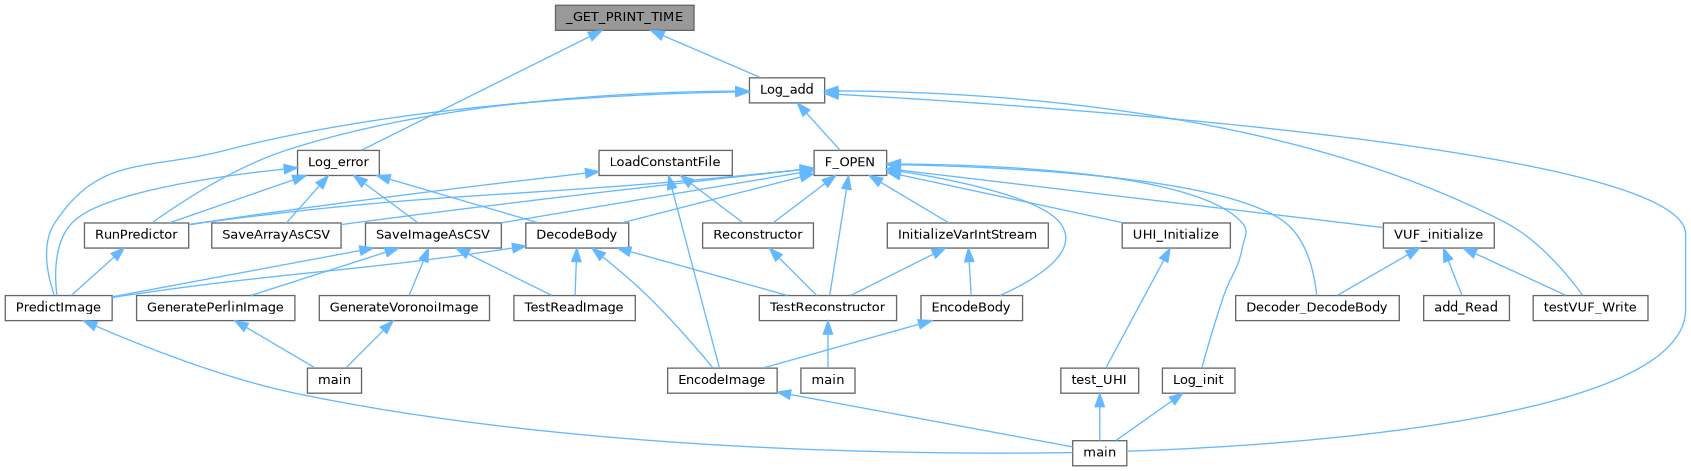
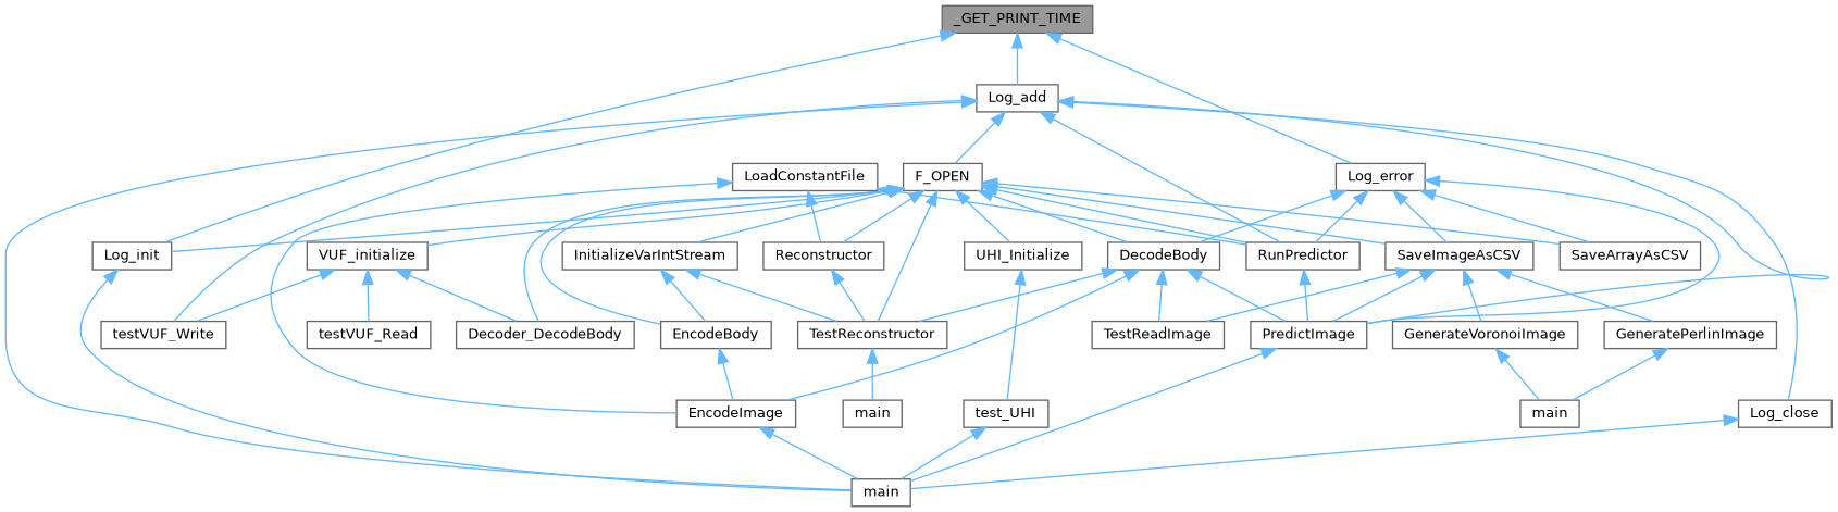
  digraph {
    rankdir=TB
    node [color=grey40 fillcolor=white fontname=Helvetica fontsize=10 shape=box style=filled]
    edge [color=steelblue1 dir=back fontname=Helvetica fontsize=10 labelfontname=Helvetica labelfontsize=10 style=solid]
    n1 [color=gray40 fillcolor=grey60 fontcolor=black height=0.2 label=_GET_PRINT_TIME width=0.4]
    n2 [height=0.2 label=Log_add width=0.4]
    n3 [height=0.2 label=Log_init width=0.4]
    n4 [height=0.2 label=Log_error width=0.4]
    n5 [height=0.2 label=F_OPEN width=0.4]
    n6 [height=0.2 label=main width=0.4]
    n7 [height=0.2 label=RunPredictor width=0.4]
    n8 [height=0.2 label=PredictImage width=0.4]
    n9 [height=0.2 label=testVUF_Write width=0.4]
+   n10 [height=0.2 label=Log_close width=0.4]
    n11 [height=0.2 label=DecodeBody width=0.4]
    n12 [height=0.2 label=SaveArrayAsCSV width=0.4]
    n13 [height=0.2 label=SaveImageAsCSV width=0.4]
    n14 [height=0.2 label=Decoder_DecodeBody width=0.4]
    n15 [height=0.2 label=EncodeBody width=0.4]
    n16 [height=0.2 label=InitializeVarIntStream width=0.4]
    n17 [height=0.2 label=TestReconstructor width=0.4]
    n18 [height=0.2 label=UHI_Initialize width=0.4]
    n19 [height=0.2 label=VUF_initialize width=0.4]
    n20 [height=0.2 label=Reconstructor width=0.4]
    n21 [height=0.2 label=EncodeImage width=0.4]
    n22 [height=0.2 label=LoadConstantFile width=0.4]
    n23 [height=0.2 label=main width=0.4]
    n24 [height=0.2 label=TestReadImage width=0.4]
    n25 [height=0.2 label=GeneratePerlinImage width=0.4]
    n26 [height=0.2 label=GenerateVoronoiImage width=0.4]
    n27 [height=0.2 label=test_UHI width=0.4]
-   n28 [height=0.2 label=add_Read width=0.4]
+   n28 [height=0.2 label=testVUF_Read width=0.4]
    n29 [height=0.2 label=main width=0.4]
    n1 -> n2
+   n1 -> n3
    n1 -> n4
    n2 -> n5
    n2 -> n6
    n2 -> n7
    n2 -> n8
    n2 -> n9
+   n2 -> n10
    n3 -> n6
    n4 -> n7
    n4 -> n8
    n4 -> n11
    n4 -> n12
    n4 -> n13
    n5 -> n3
    n5 -> n7
    n5 -> n11
    n5 -> n12
    n5 -> n13
    n5 -> n14
    n5 -> n15
    n5 -> n16
    n5 -> n17
    n5 -> n18
    n5 -> n19
    n5 -> n20
    n7 -> n8
    n8 -> n6
+   n10 -> n6
    n11 -> n8
    n11 -> n17
    n11 -> n21
    n11 -> n24
    n13 -> n8
    n13 -> n24
    n13 -> n25
    n13 -> n26
    n15 -> n21
    n16 -> n15
    n16 -> n17
    n17 -> n23
    n18 -> n27
    n19 -> n9
    n19 -> n14
    n19 -> n28
    n20 -> n17
    n21 -> n6
    n22 -> n7
    n22 -> n20
    n22 -> n21
    n25 -> n29
    n26 -> n29
    n27 -> n6
  }
